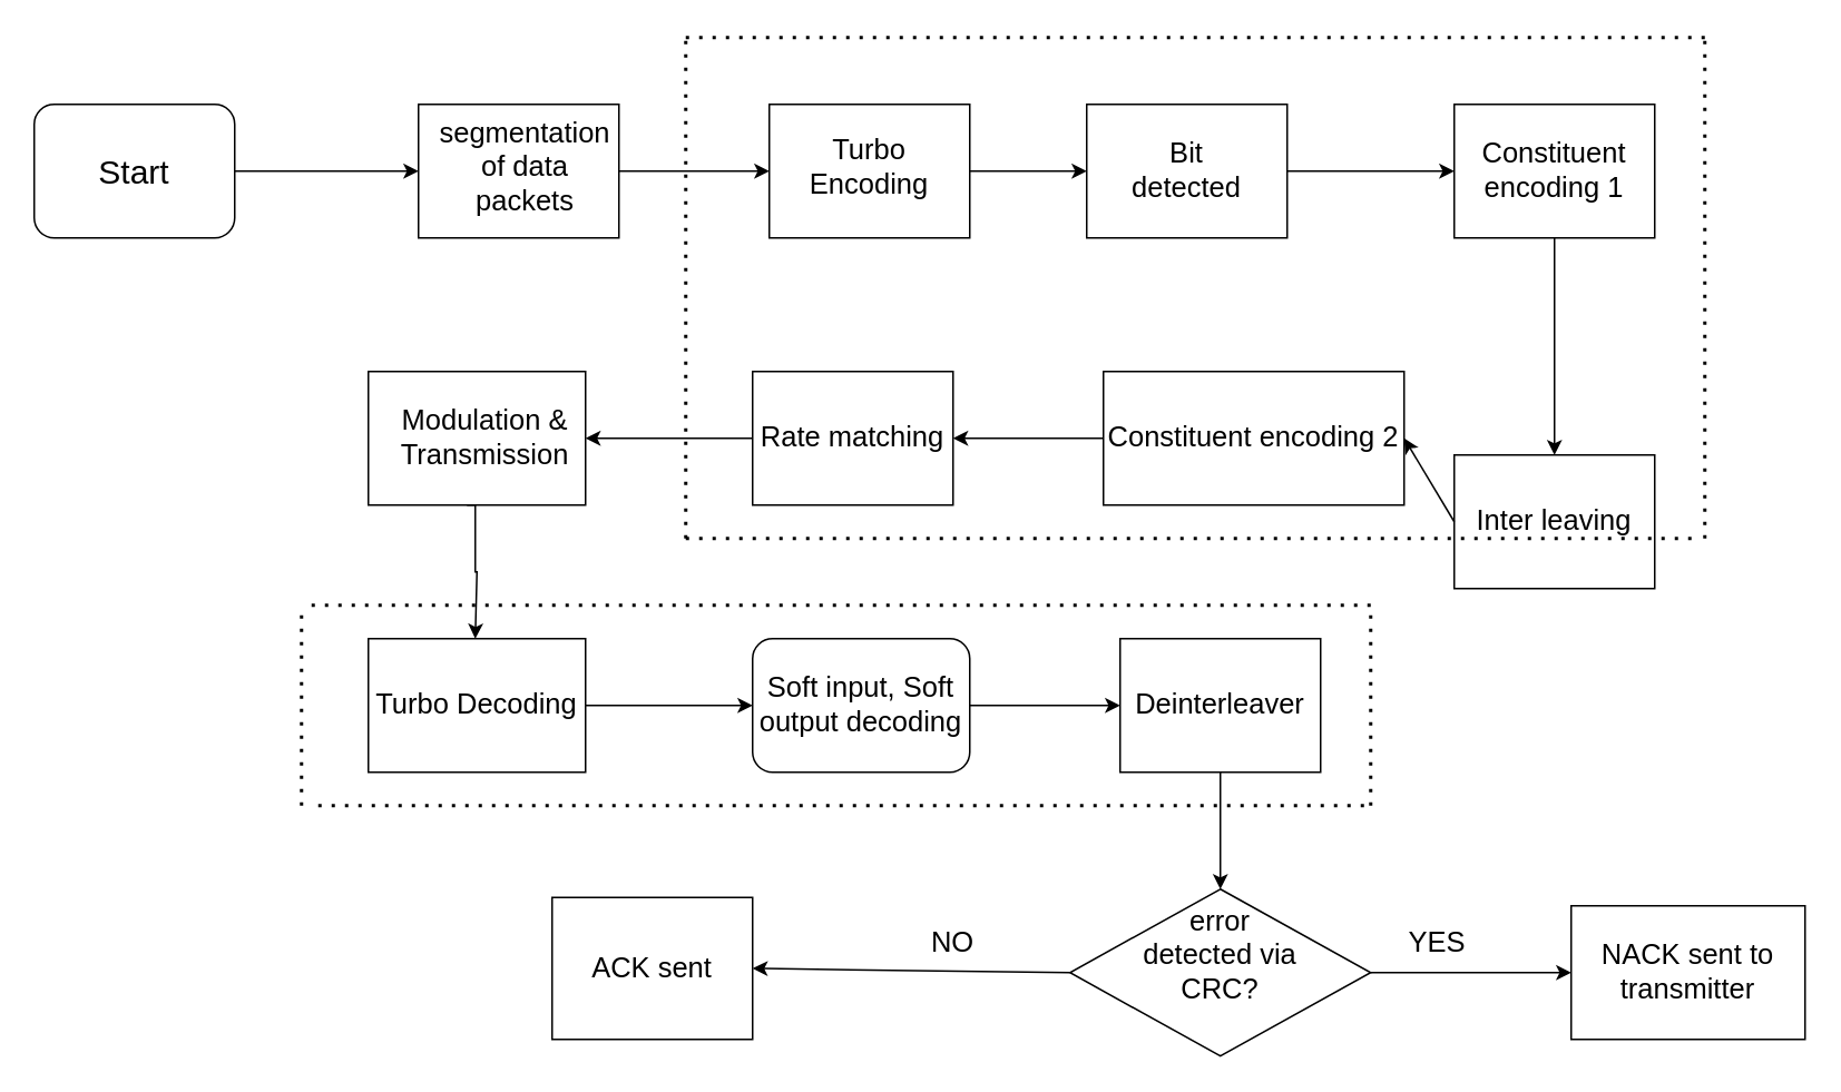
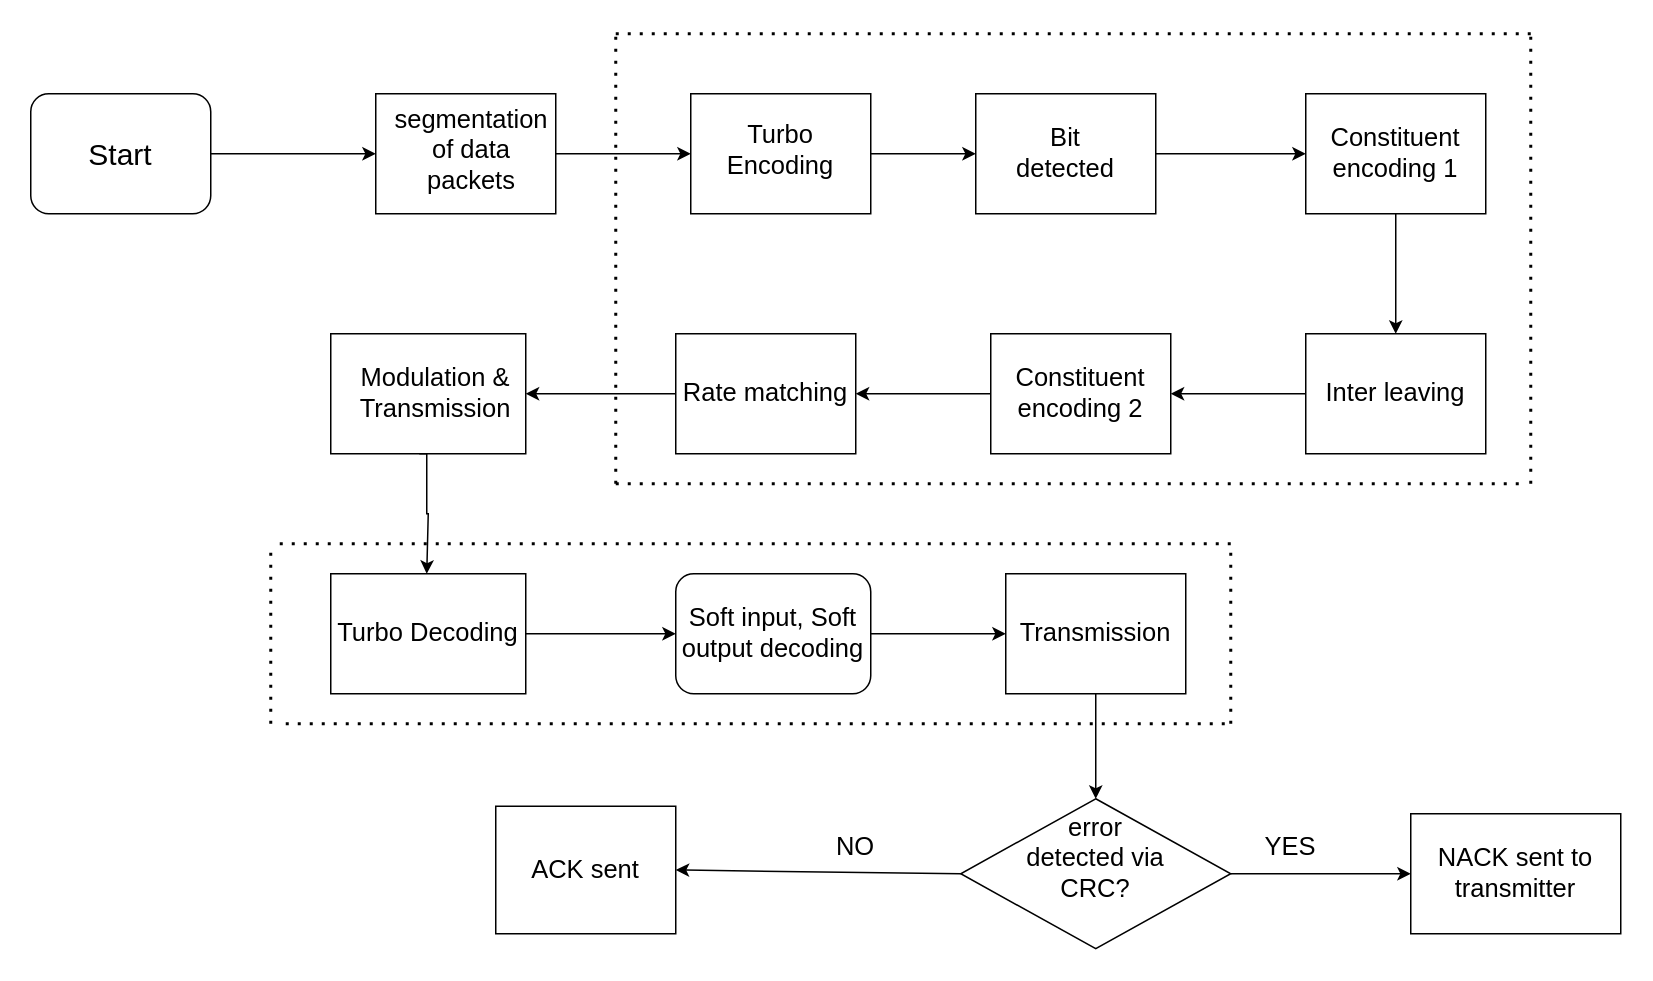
  <mxCell id="0" />
  <mxCell id="1" parent="0" />
  <mxCell id="2" value="" style="rounded=1;whiteSpace=wrap;html=1;" parent="1" vertex="1"><mxGeometry x="20" y="62" width="120" height="80" as="geometry" /></mxCell>
  <mxCell id="3" value="" style="rounded=0;whiteSpace=wrap;html=1;" parent="1" vertex="1"><mxGeometry x="250" y="62" width="120" height="80" as="geometry" /></mxCell>
  <mxCell id="4" value="" style="rounded=0;whiteSpace=wrap;html=1;" parent="1" vertex="1"><mxGeometry x="460" y="62" width="120" height="80" as="geometry" /></mxCell>
  <mxCell id="5" value="" style="rounded=0;whiteSpace=wrap;html=1;" parent="1" vertex="1"><mxGeometry x="650" y="62" width="120" height="80" as="geometry" /></mxCell>
  <mxCell id="6" style="edgeStyle=orthogonalEdgeStyle;rounded=0;orthogonalLoop=1;jettySize=auto;html=1;exitX=0.5;exitY=1;exitDx=0;exitDy=0;" parent="1" source="5" target="5" edge="1"><mxGeometry relative="1" as="geometry" /></mxCell>
  <mxCell id="7" value="&lt;font style=&quot;font-size: 17px;&quot;&gt;Turbo Decoding&lt;/font&gt;" style="rounded=0;whiteSpace=wrap;html=1;" parent="1" vertex="1"><mxGeometry x="220" y="382" width="130" height="80" as="geometry" /></mxCell>
- <mxCell id="8" value="&lt;font style=&quot;font-size: 17px;&quot;&gt;Inter leaving&lt;/font&gt;" style="rounded=0;whiteSpace=wrap;html=1;" parent="1" vertex="1"><mxGeometry x="870" y="272" width="120" height="80" as="geometry" /></mxCell>
+ <mxCell id="8" value="&lt;font style=&quot;font-size: 17px;&quot;&gt;Inter leaving&lt;/font&gt;" style="rounded=0;whiteSpace=wrap;html=1;" parent="1" vertex="1"><mxGeometry x="870" y="222" width="120" height="80" as="geometry" /></mxCell>
  <mxCell id="9" style="edgeStyle=orthogonalEdgeStyle;rounded=0;orthogonalLoop=1;jettySize=auto;html=1;exitX=0.75;exitY=0;exitDx=0;exitDy=0;entryX=1;entryY=0.25;entryDx=0;entryDy=0;" parent="1" source="11" target="17" edge="1"><mxGeometry relative="1" as="geometry" /></mxCell>
  <mxCell id="10" style="edgeStyle=orthogonalEdgeStyle;rounded=0;orthogonalLoop=1;jettySize=auto;html=1;entryX=0.5;entryY=0;entryDx=0;entryDy=0;" edge="1" parent="1"><mxGeometry relative="1" as="geometry"><mxPoint x="279" y="302" as="sourcePoint" /><mxPoint x="284" y="382" as="targetPoint" /><Array as="points"><mxPoint x="284" y="302" /><mxPoint x="284" y="342" /><mxPoint x="285" y="382" /></Array></mxGeometry></mxCell>
  <mxCell id="11" value="" style="rounded=0;whiteSpace=wrap;html=1;" parent="1" vertex="1"><mxGeometry x="220" y="222" width="130" height="80" as="geometry" /></mxCell>
  <mxCell id="12" value="&lt;font style=&quot;font-size: 17px;&quot;&gt;Soft input, Soft output decoding&lt;/font&gt;" style="whiteSpace=wrap;html=1;rounded=1;" parent="1" vertex="1"><mxGeometry x="450" y="382" width="130" height="80" as="geometry" /></mxCell>
  <mxCell id="13" value="&lt;font style=&quot;font-size: 20px;&quot;&gt;Start&lt;/font&gt;" style="text;html=1;align=center;verticalAlign=middle;whiteSpace=wrap;rounded=0;shadow=1;fontStyle=0" parent="1" vertex="1"><mxGeometry x="50" y="87" width="60" height="30" as="geometry" /></mxCell>
  <mxCell id="14" value="&lt;font style=&quot;font-size: 17px;&quot;&gt;segmentation of data packets&lt;/font&gt;" style="text;html=1;align=center;verticalAlign=middle;whiteSpace=wrap;rounded=0;fontStyle=0" parent="1" vertex="1"><mxGeometry x="284" y="77" width="60" height="45" as="geometry" /></mxCell>
  <mxCell id="15" value="&lt;font style=&quot;font-size: 17px;&quot;&gt;Turbo Encoding&lt;/font&gt;" style="text;html=1;align=center;verticalAlign=middle;whiteSpace=wrap;rounded=0;fontStyle=0" parent="1" vertex="1"><mxGeometry x="490" y="84.5" width="60" height="30" as="geometry" /></mxCell>
  <mxCell id="16" value="&lt;font style=&quot;font-size: 17px;&quot;&gt;Bit detected&lt;/font&gt;" style="text;html=1;align=center;verticalAlign=middle;whiteSpace=wrap;rounded=0;fontStyle=0" parent="1" vertex="1"><mxGeometry x="680" y="87" width="60" height="30" as="geometry" /></mxCell>
  <mxCell id="17" value="&lt;font style=&quot;font-size: 17px;&quot;&gt;&lt;span style=&quot;font-size: 17px;&quot;&gt;Modulation &amp;amp; Transmission&lt;/span&gt;&lt;/font&gt;" style="text;html=1;align=center;verticalAlign=middle;whiteSpace=wrap;rounded=0;fontStyle=0;fontSize=17;" parent="1" vertex="1"><mxGeometry x="260" y="247" width="60" height="30" as="geometry" /></mxCell>
- <mxCell id="18" value="&lt;font style=&quot;font-size: 17px;&quot;&gt;Constituent encoding 2&lt;/font&gt;" style="rounded=0;whiteSpace=wrap;html=1;" parent="1" vertex="1"><mxGeometry x="660" y="222" width="180" height="80" as="geometry" /></mxCell>
+ <mxCell id="18" value="&lt;font style=&quot;font-size: 17px;&quot;&gt;Constituent encoding 2&lt;/font&gt;" style="rounded=0;whiteSpace=wrap;html=1;" parent="1" vertex="1"><mxGeometry x="660" y="222" width="120" height="80" as="geometry" /></mxCell>
  <mxCell id="19" value="&lt;font style=&quot;font-size: 17px;&quot;&gt;Rate matching&lt;/font&gt;" style="rounded=0;whiteSpace=wrap;html=1;" parent="1" vertex="1"><mxGeometry x="450" y="222" width="120" height="80" as="geometry" /></mxCell>
  <mxCell id="20" value="&lt;font style=&quot;font-size: 17px;&quot;&gt;Constituent encoding 1&lt;/font&gt;" style="rounded=0;whiteSpace=wrap;html=1;" parent="1" vertex="1"><mxGeometry x="870" y="62" width="120" height="80" as="geometry" /></mxCell>
- <mxCell id="21" value="&lt;font style=&quot;font-size: 17px;&quot;&gt;Deinterleaver&lt;/font&gt;" style="rounded=0;whiteSpace=wrap;html=1;" parent="1" vertex="1"><mxGeometry x="670" y="382" width="120" height="80" as="geometry" /></mxCell>
+ <mxCell id="21" value="&lt;font style=&quot;font-size: 17px;&quot;&gt;Transmission&lt;/font&gt;" style="rounded=0;whiteSpace=wrap;html=1;" parent="1" vertex="1"><mxGeometry x="670" y="382" width="120" height="80" as="geometry" /></mxCell>
  <mxCell id="22" value="&lt;font style=&quot;font-size: 17px;&quot;&gt;error&lt;br&gt;detected via &lt;br&gt;CRC?&lt;br&gt;&lt;br&gt;&lt;/font&gt;" style="rhombus;whiteSpace=wrap;html=1;fontStyle=0" parent="1" vertex="1"><mxGeometry x="640" y="532" width="180" height="100" as="geometry" /></mxCell>
  <mxCell id="23" value="&lt;font style=&quot;font-size: 17px;&quot;&gt;ACK sent&lt;/font&gt;" style="rounded=0;whiteSpace=wrap;html=1;" parent="1" vertex="1"><mxGeometry x="330" y="537" width="120" height="85" as="geometry" /></mxCell>
  <mxCell id="24" value="&lt;font style=&quot;font-size: 17px;&quot;&gt;NACK sent to transmitter&lt;/font&gt;" style="rounded=0;whiteSpace=wrap;html=1;" parent="1" vertex="1"><mxGeometry x="940" y="542" width="140" height="80" as="geometry" /></mxCell>
  <mxCell id="25" value="" style="endArrow=classic;html=1;rounded=0;exitX=0;exitY=0.5;exitDx=0;exitDy=0;entryX=1;entryY=0.5;entryDx=0;entryDy=0;" parent="1" source="22" target="23" edge="1"><mxGeometry width="50" height="50" relative="1" as="geometry"><mxPoint x="390" y="652" as="sourcePoint" /><mxPoint x="440" y="602" as="targetPoint" /></mxGeometry></mxCell>
  <mxCell id="26" value="&lt;font style=&quot;font-size: 17px;&quot;&gt;NO&lt;/font&gt;" style="text;html=1;align=center;verticalAlign=middle;whiteSpace=wrap;rounded=0;" parent="1" vertex="1"><mxGeometry x="540" y="549.5" width="60" height="30" as="geometry" /></mxCell>
  <mxCell id="27" value="" style="endArrow=classic;html=1;rounded=0;exitX=1;exitY=0.5;exitDx=0;exitDy=0;entryX=0;entryY=0.5;entryDx=0;entryDy=0;" parent="1" source="22" target="24" edge="1"><mxGeometry width="50" height="50" relative="1" as="geometry"><mxPoint x="840" y="732" as="sourcePoint" /><mxPoint x="890" y="682" as="targetPoint" /></mxGeometry></mxCell>
  <mxCell id="28" value="&lt;font style=&quot;font-size: 17px;&quot;&gt;YES&lt;/font&gt;" style="text;html=1;align=center;verticalAlign=middle;whiteSpace=wrap;rounded=0;" parent="1" vertex="1"><mxGeometry x="830" y="549.5" width="60" height="30" as="geometry" /></mxCell>
  <mxCell id="29" value="" style="endArrow=classic;html=1;rounded=0;entryX=0.5;entryY=0;entryDx=0;entryDy=0;exitX=0.5;exitY=1;exitDx=0;exitDy=0;" parent="1" source="21" target="22" edge="1"><mxGeometry width="50" height="50" relative="1" as="geometry"><mxPoint x="980" y="452" as="sourcePoint" /><mxPoint x="1030" y="402" as="targetPoint" /></mxGeometry></mxCell>
  <mxCell id="30" value="" style="endArrow=classic;html=1;rounded=0;exitX=1;exitY=0.5;exitDx=0;exitDy=0;entryX=0;entryY=0.5;entryDx=0;entryDy=0;" parent="1" source="12" target="21" edge="1"><mxGeometry width="50" height="50" relative="1" as="geometry"><mxPoint x="630" y="692" as="sourcePoint" /><mxPoint x="680" y="642" as="targetPoint" /></mxGeometry></mxCell>
  <mxCell id="31" value="" style="endArrow=classic;html=1;rounded=0;entryX=0;entryY=0.5;entryDx=0;entryDy=0;exitX=1;exitY=0.5;exitDx=0;exitDy=0;" parent="1" source="7" target="12" edge="1"><mxGeometry width="50" height="50" relative="1" as="geometry"><mxPoint x="140" y="592" as="sourcePoint" /><mxPoint x="190" y="542" as="targetPoint" /></mxGeometry></mxCell>
  <mxCell id="32" value="" style="endArrow=classic;html=1;rounded=0;entryX=1;entryY=0.5;entryDx=0;entryDy=0;" parent="1" target="11" edge="1"><mxGeometry width="50" height="50" relative="1" as="geometry"><mxPoint x="450" y="262" as="sourcePoint" /><mxPoint x="250" y="542" as="targetPoint" /></mxGeometry></mxCell>
  <mxCell id="33" value="" style="endArrow=classic;html=1;rounded=0;exitX=0;exitY=0.5;exitDx=0;exitDy=0;entryX=1;entryY=0.5;entryDx=0;entryDy=0;" parent="1" source="18" target="19" edge="1"><mxGeometry width="50" height="50" relative="1" as="geometry"><mxPoint x="120" y="612" as="sourcePoint" /><mxPoint x="170" y="562" as="targetPoint" /></mxGeometry></mxCell>
  <mxCell id="34" value="" style="endArrow=classic;html=1;rounded=0;exitX=0;exitY=0.5;exitDx=0;exitDy=0;entryX=1;entryY=0.5;entryDx=0;entryDy=0;" parent="1" source="8" target="18" edge="1"><mxGeometry width="50" height="50" relative="1" as="geometry"><mxPoint x="620" y="662" as="sourcePoint" /><mxPoint x="670" y="612" as="targetPoint" /></mxGeometry></mxCell>
  <mxCell id="35" value="" style="endArrow=classic;html=1;rounded=0;exitX=0.5;exitY=1;exitDx=0;exitDy=0;entryX=0.5;entryY=0;entryDx=0;entryDy=0;" parent="1" source="20" target="8" edge="1"><mxGeometry width="50" height="50" relative="1" as="geometry"><mxPoint x="960" y="382" as="sourcePoint" /><mxPoint x="1010" y="332" as="targetPoint" /></mxGeometry></mxCell>
  <mxCell id="36" value="" style="endArrow=classic;html=1;rounded=0;exitX=1;exitY=0.5;exitDx=0;exitDy=0;entryX=0;entryY=0.5;entryDx=0;entryDy=0;" parent="1" source="5" target="20" edge="1"><mxGeometry width="50" height="50" relative="1" as="geometry"><mxPoint x="790" y="22" as="sourcePoint" /><mxPoint x="840" y="-28" as="targetPoint" /></mxGeometry></mxCell>
  <mxCell id="37" value="" style="endArrow=classic;html=1;rounded=0;exitX=1;exitY=0.5;exitDx=0;exitDy=0;entryX=0;entryY=0.5;entryDx=0;entryDy=0;" parent="1" source="4" target="5" edge="1"><mxGeometry width="50" height="50" relative="1" as="geometry"><mxPoint x="560" y="652" as="sourcePoint" /><mxPoint x="610" y="602" as="targetPoint" /></mxGeometry></mxCell>
  <mxCell id="38" value="" style="endArrow=classic;html=1;rounded=0;exitX=1;exitY=0.5;exitDx=0;exitDy=0;entryX=0;entryY=0.5;entryDx=0;entryDy=0;" parent="1" source="3" target="4" edge="1"><mxGeometry width="50" height="50" relative="1" as="geometry"><mxPoint x="130" y="242" as="sourcePoint" /><mxPoint x="180" y="192" as="targetPoint" /></mxGeometry></mxCell>
  <mxCell id="39" value="" style="endArrow=classic;html=1;rounded=0;exitX=1;exitY=0.5;exitDx=0;exitDy=0;entryX=0;entryY=0.5;entryDx=0;entryDy=0;" parent="1" source="2" target="3" edge="1"><mxGeometry width="50" height="50" relative="1" as="geometry"><mxPoint x="60" y="312" as="sourcePoint" /><mxPoint x="110" y="262" as="targetPoint" /></mxGeometry></mxCell>
  <mxCell id="40" value="" style="endArrow=none;dashed=1;html=1;dashPattern=1 3;strokeWidth=2;rounded=0;" parent="1" edge="1"><mxGeometry width="50" height="50" relative="1" as="geometry"><mxPoint x="410" y="22" as="sourcePoint" /><mxPoint x="1023" y="22" as="targetPoint" /></mxGeometry></mxCell>
  <mxCell id="41" value="" style="endArrow=none;dashed=1;html=1;dashPattern=1 3;strokeWidth=2;rounded=0;" parent="1" edge="1"><mxGeometry width="50" height="50" relative="1" as="geometry"><mxPoint x="1020" y="322" as="sourcePoint" /><mxPoint x="1020" y="22" as="targetPoint" /></mxGeometry></mxCell>
  <mxCell id="42" value="" style="endArrow=none;dashed=1;html=1;dashPattern=1 3;strokeWidth=2;rounded=0;" parent="1" edge="1"><mxGeometry width="50" height="50" relative="1" as="geometry"><mxPoint x="410" y="322" as="sourcePoint" /><mxPoint x="1015" y="322" as="targetPoint" /></mxGeometry></mxCell>
  <mxCell id="43" value="" style="endArrow=none;dashed=1;html=1;dashPattern=1 3;strokeWidth=2;rounded=0;" parent="1" edge="1"><mxGeometry width="50" height="50" relative="1" as="geometry"><mxPoint x="410" y="322" as="sourcePoint" /><mxPoint x="410" y="20" as="targetPoint" /></mxGeometry></mxCell>
  <mxCell id="44" value="" style="endArrow=none;dashed=1;html=1;dashPattern=1 3;strokeWidth=2;rounded=0;" parent="1" edge="1"><mxGeometry width="50" height="50" relative="1" as="geometry"><mxPoint x="180" y="482" as="sourcePoint" /><mxPoint x="180" y="362" as="targetPoint" /></mxGeometry></mxCell>
  <mxCell id="45" value="" style="endArrow=none;dashed=1;html=1;dashPattern=1 3;strokeWidth=2;rounded=0;" parent="1" edge="1"><mxGeometry width="50" height="50" relative="1" as="geometry"><mxPoint x="820" y="362" as="sourcePoint" /><mxPoint x="180" y="362" as="targetPoint" /></mxGeometry></mxCell>
  <mxCell id="46" value="" style="endArrow=none;dashed=1;html=1;dashPattern=1 3;strokeWidth=2;rounded=0;" parent="1" edge="1"><mxGeometry width="50" height="50" relative="1" as="geometry"><mxPoint x="820" y="482" as="sourcePoint" /><mxPoint x="820" y="362" as="targetPoint" /><Array as="points"><mxPoint x="820" y="432" /></Array></mxGeometry></mxCell>
  <mxCell id="47" value="" style="endArrow=none;dashed=1;html=1;dashPattern=1 3;strokeWidth=2;rounded=0;" parent="1" edge="1"><mxGeometry width="50" height="50" relative="1" as="geometry"><mxPoint x="190" y="482" as="sourcePoint" /><mxPoint x="820" y="482" as="targetPoint" /></mxGeometry></mxCell>
  <mxCell id="48" style="edgeStyle=orthogonalEdgeStyle;rounded=0;orthogonalLoop=1;jettySize=auto;html=1;exitX=0.5;exitY=1;exitDx=0;exitDy=0;" edge="1" parent="1" source="21" target="21"><mxGeometry relative="1" as="geometry" /></mxCell>
